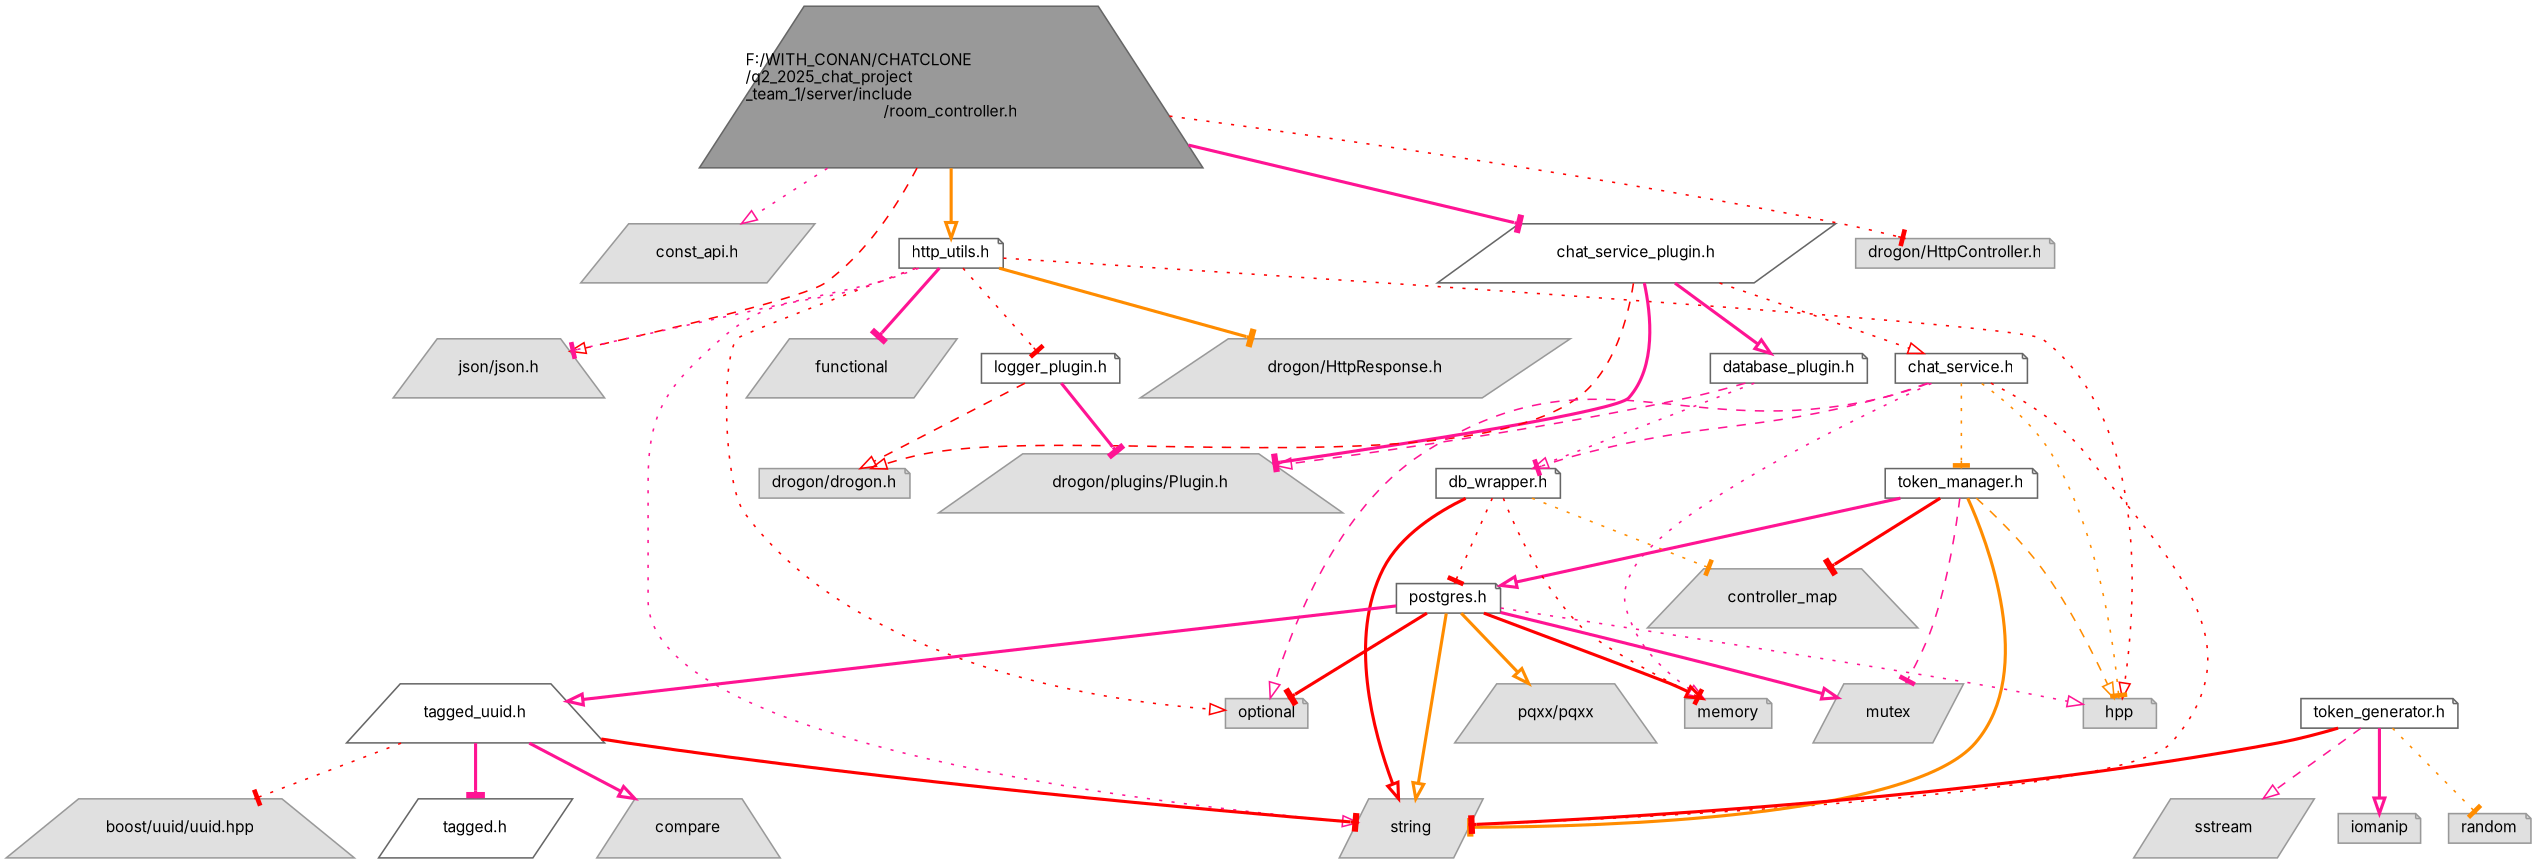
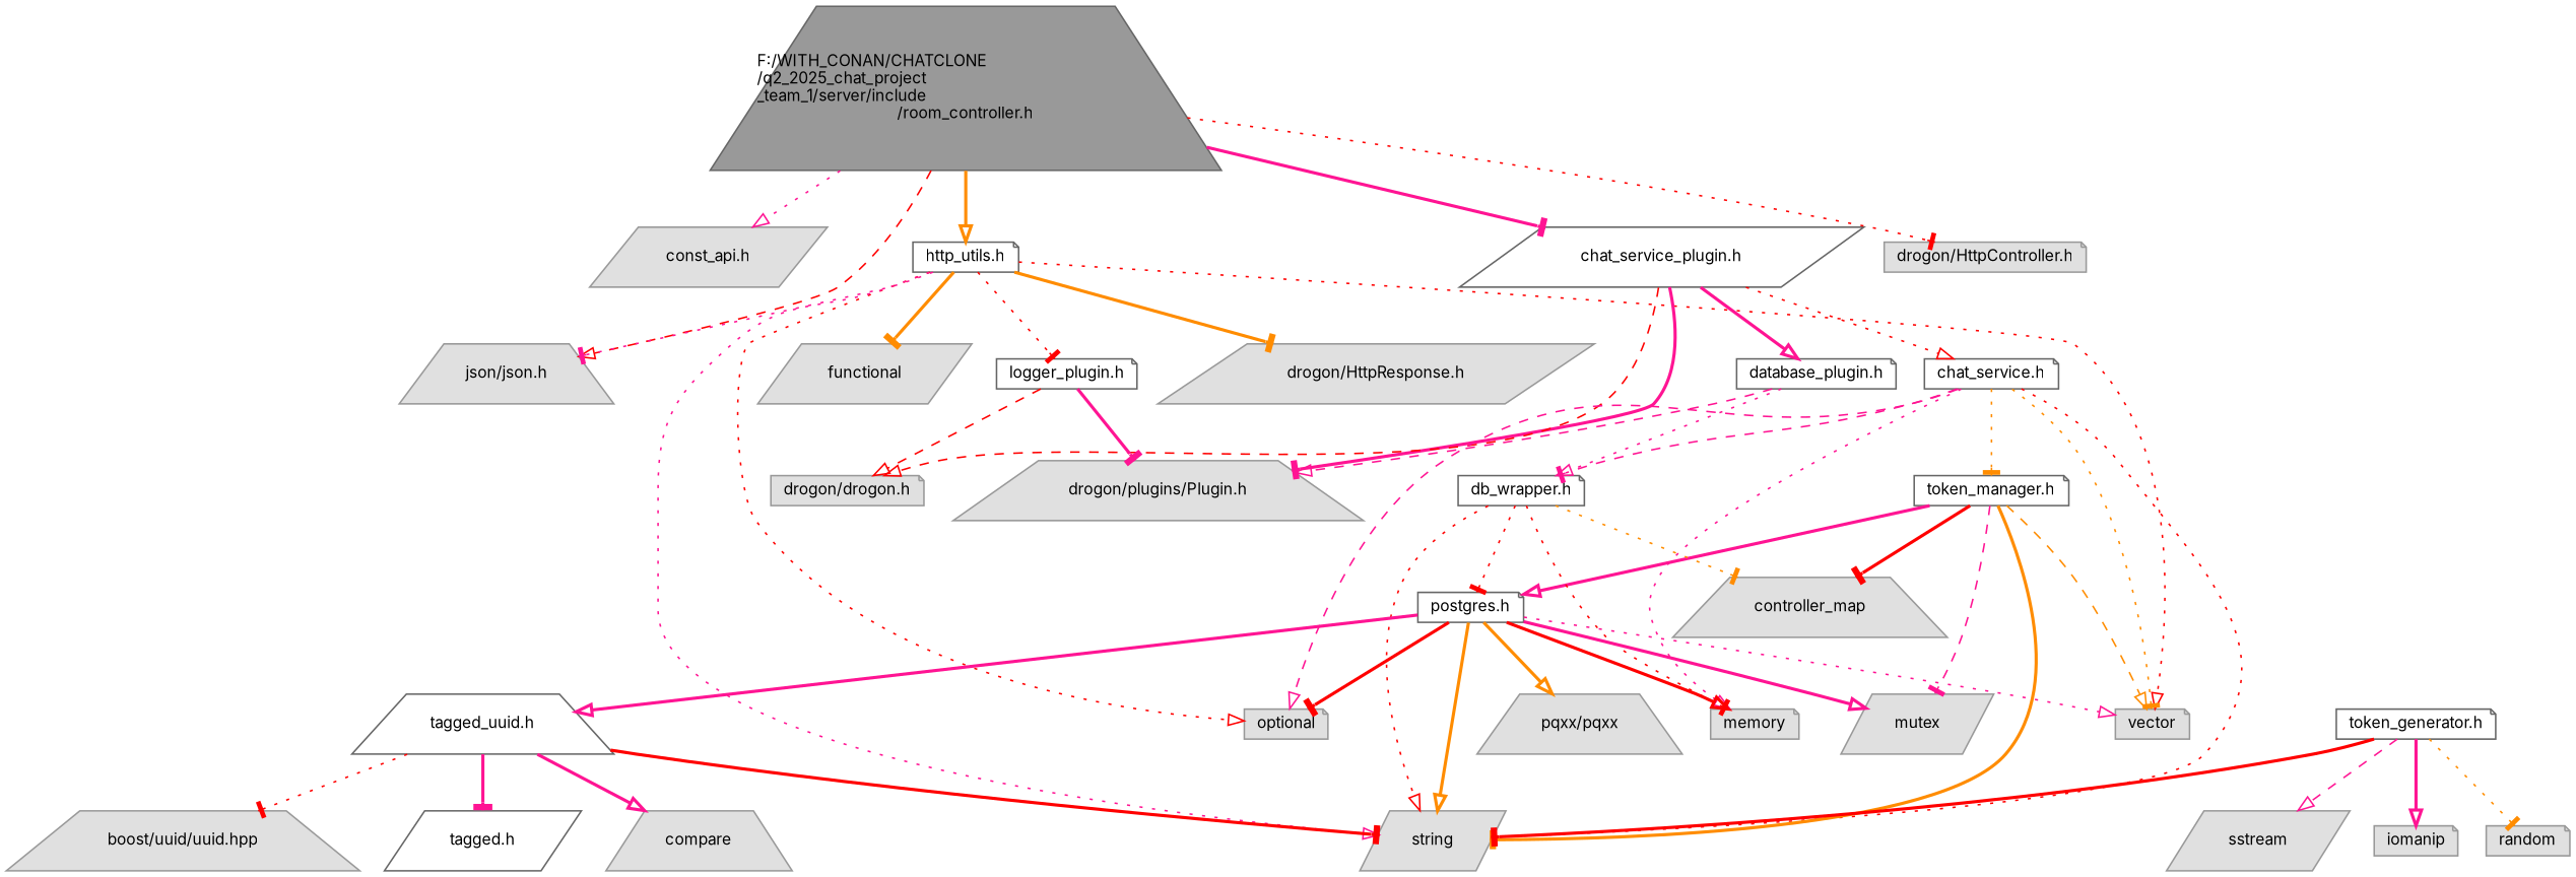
  digraph {
    fontname=Inter
    node [color=grey60 fillcolor="#E0E0E0" fontname=Inter fontsize=10 shape=note style=filled]
    edge [arrowhead=onormal color=deeppink fontname=Inter fontsize=10 labelfontname=Helvetica labelfontsize=10 style=bold]
    n1 [color=gray40 fillcolor=grey60 fontcolor=black height=0.2 label="F:/WITH_CONAN/CHATCLONE\l/q2_2025_chat_project\l_team_1/server/include\l/room_controller.h" shape=trapezium width=0.4]
    n2 [height=0.2 label="const_api.h" shape=parallelogram width=0.4]
    n3 [color=grey40 fillcolor=white height=0.2 label="http_utils.h" width=0.4]
    n4 [height=0.2 label="json/json.h" shape=trapezium width=0.4]
    n5 [color=grey40 fillcolor=white height=0.2 label="chat_service_plugin.h" shape=parallelogram width=0.4]
    n6 [height=0.2 label="drogon/HttpController.h" width=0.4]
    n7 [color=grey40 fillcolor=white height=0.2 label="logger_plugin.h" width=0.4]
    n8 [height=0.2 label="drogon/HttpResponse.h" shape=parallelogram width=0.4]
    n9 [height=0.2 label=functional shape=parallelogram width=0.4]
    n10 [height=0.2 label=optional width=0.4]
    n11 [height=0.2 label=string shape=parallelogram width=0.4]
-   n12 [height=0.2 label=hpp width=0.4]
+   n12 [height=0.2 label=vector width=0.4]
    n13 [height=0.2 label="drogon/plugins/Plugin.h" shape=trapezium width=0.4]
    n14 [height=0.2 label="drogon/drogon.h" width=0.4]
    n15 [color=grey40 fillcolor=white height=0.2 label="chat_service.h" width=0.4]
    n16 [color=grey40 fillcolor=white height=0.2 label="database_plugin.h" width=0.4]
    n17 [color=grey40 fillcolor=white height=0.2 label="token_manager.h" width=0.4]
    n18 [height=0.2 label=memory width=0.4]
    n19 [color=grey40 fillcolor=white height=0.2 label="db_wrapper.h" width=0.4]
    n20 [color=grey40 fillcolor=white height=0.2 label="postgres.h" width=0.4]
    n21 [height=0.2 label=mutex shape=parallelogram width=0.4]
    n22 [height=0.2 label=controller_map shape=trapezium width=0.4]
    n23 [color=grey40 fillcolor=white height=0.2 label="token_generator.h" width=0.4]
    n24 [height=0.2 label=iomanip width=0.4]
    n25 [height=0.2 label=random width=0.4]
    n26 [height=0.2 label=sstream shape=parallelogram width=0.4]
    n27 [height=0.2 label="pqxx/pqxx" shape=trapezium width=0.4]
    n28 [color=grey40 fillcolor=white height=0.2 label="tagged_uuid.h" shape=trapezium width=0.4]
    n29 [height=0.2 label="boost/uuid/uuid.hpp" shape=trapezium width=0.4]
    n30 [color=grey40 fillcolor=white height=0.2 label="tagged.h" shape=parallelogram width=0.4]
    n31 [height=0.2 label=compare shape=trapezium width=0.4]
    n1 -> n2 [style=dotted]
    n1 -> n3 [color=darkorange]
    n1 -> n4 [color=red style=dashed]
    n1 -> n5 [arrowhead=tee]
    n1 -> n6 [arrowhead=tee color=red style=dotted]
    n3 -> n4 [arrowhead=tee style=dotted]
    n3 -> n7 [arrowhead=tee color=red style=dotted]
    n3 -> n8 [arrowhead=tee color=darkorange]
-   n3 -> n9 [arrowhead=tee]
+   n3 -> n9 [arrowhead=tee color=darkorange]
    n3 -> n10 [color=red style=dotted]
    n3 -> n11 [style=dotted]
    n3 -> n12 [color=red style=dotted]
    n5 -> n13 [arrowhead=tee]
    n5 -> n14 [color=red style=dashed]
    n5 -> n15 [color=red style=dotted]
    n5 -> n16
    n7 -> n13 [arrowhead=tee]
    n7 -> n14 [color=red style=dashed]
    n15 -> n10 [style=dashed]
    n15 -> n11 [arrowhead=tee color=red style=dotted]
    n15 -> n12 [arrowhead=tee color=darkorange style=dotted]
    n15 -> n17 [arrowhead=tee color=darkorange style=dotted]
    n15 -> n18 [style=dotted]
    n15 -> n19 [arrowhead=tee style=dashed]
    n16 -> n13 [style=dashed]
    n16 -> n19 [style=dotted]
    n17 -> n11 [arrowhead=tee color=darkorange]
    n17 -> n12 [color=darkorange style=dashed]
    n17 -> n20
    n17 -> n21 [arrowhead=tee style=dashed]
    n17 -> n22 [arrowhead=tee color=red]
-   n19 -> n11 [color=red]
+   n19 -> n11 [color=red style=dotted]
    n19 -> n18 [arrowhead=tee color=red style=dotted]
    n19 -> n20 [arrowhead=tee color=red style=dotted]
    n19 -> n22 [arrowhead=tee color=darkorange style=dotted]
    n20 -> n10 [arrowhead=tee color=red]
    n20 -> n11 [color=darkorange]
    n20 -> n12 [style=dotted]
    n20 -> n18 [color=red]
    n20 -> n21
    n20 -> n27 [color=darkorange]
    n20 -> n28
    n23 -> n11 [arrowhead=tee color=red]
    n23 -> n24
    n23 -> n25 [arrowhead=tee color=darkorange style=dotted]
    n23 -> n26 [style=dashed]
    n28 -> n11 [arrowhead=tee color=red]
    n28 -> n29 [arrowhead=tee color=red style=dotted]
    n28 -> n30 [arrowhead=tee]
    n28 -> n31
  }
